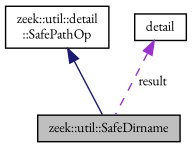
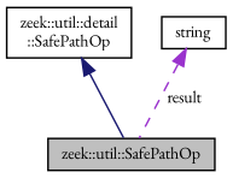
  digraph {
    fontname="EB Garamond"
    node [color=black fillcolor=white fontname="EB Garamond" fontsize=10 shape=record style=filled]
    edge [dir=back fontname="EB Garamond" fontsize=10 labelfontname=Helvetica labelfontsize=10]
-   n1 [fillcolor=grey75 fontcolor=black height=0.2 label="zeek::util::SafeDirname" width=0.4]
+   n1 [fillcolor=grey75 fontcolor=black height=0.2 label="zeek::util::SafePathOp" width=0.4]
    n2 [height=0.2 label="zeek::util::detail\l::SafePathOp" width=0.4]
-   n3 [height=0.2 label=detail width=0.4]
+   n3 [height=0.2 label=string width=0.4]
    n2 -> n1 [color=midnightblue style=solid]
    n3 -> n1 [color=darkorchid3 label=" result" style=dashed]
  }
